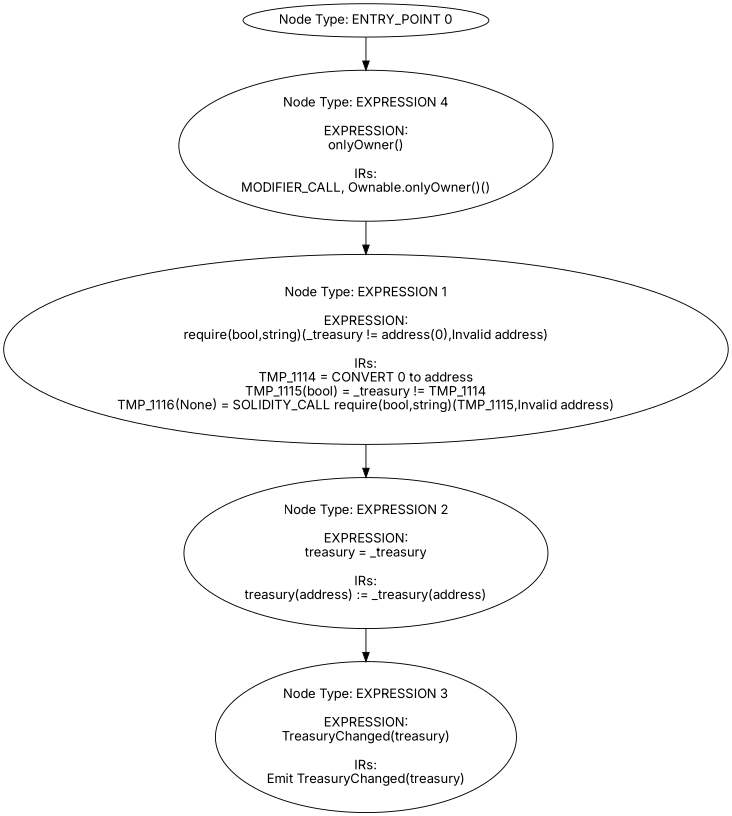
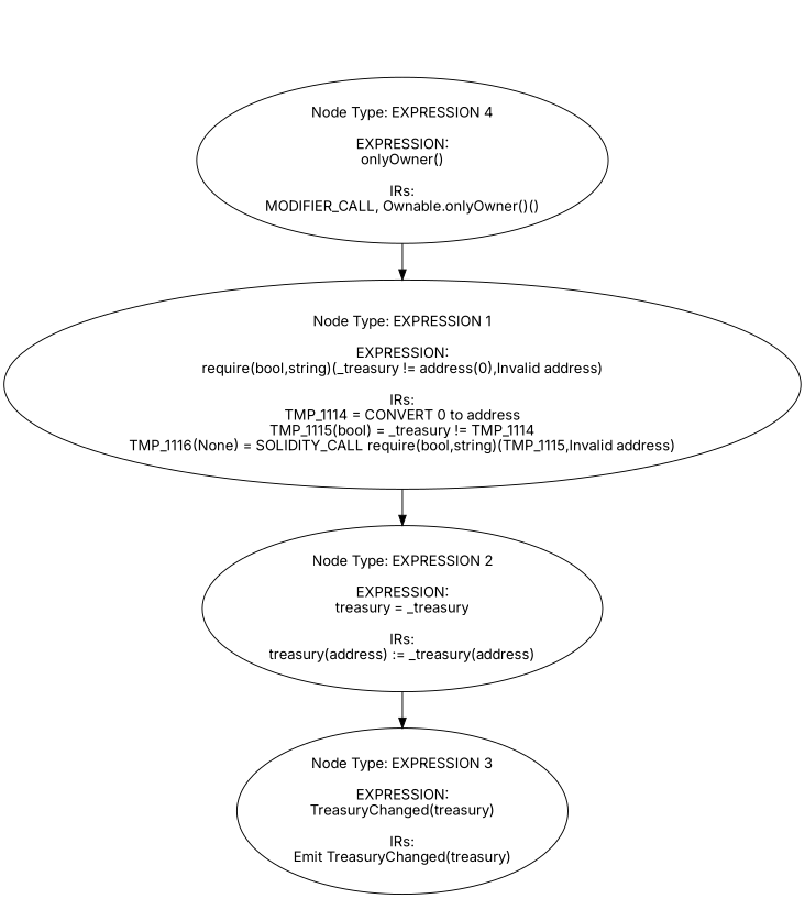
  digraph {
    fontname=Inter
    node [fontname=Inter]
    edge [fontname=Inter]
-   n1 [label="Node Type: ENTRY_POINT 0\n"]
    n2 [label="Node Type: EXPRESSION 4\n\nEXPRESSION:\nonlyOwner()\n\nIRs:\nMODIFIER_CALL, Ownable.onlyOwner()()"]
    n3 [label="Node Type: EXPRESSION 1\n\nEXPRESSION:\nrequire(bool,string)(_treasury != address(0),Invalid address)\n\nIRs:\nTMP_1114 = CONVERT 0 to address\nTMP_1115(bool) = _treasury != TMP_1114\nTMP_1116(None) = SOLIDITY_CALL require(bool,string)(TMP_1115,Invalid address)"]
    n4 [label="Node Type: EXPRESSION 2\n\nEXPRESSION:\ntreasury = _treasury\n\nIRs:\ntreasury(address) := _treasury(address)"]
    n5 [label="Node Type: EXPRESSION 3\n\nEXPRESSION:\nTreasuryChanged(treasury)\n\nIRs:\nEmit TreasuryChanged(treasury)"]
-   n1 -> n2
    n2 -> n3
    n3 -> n4
    n4 -> n5
  }
